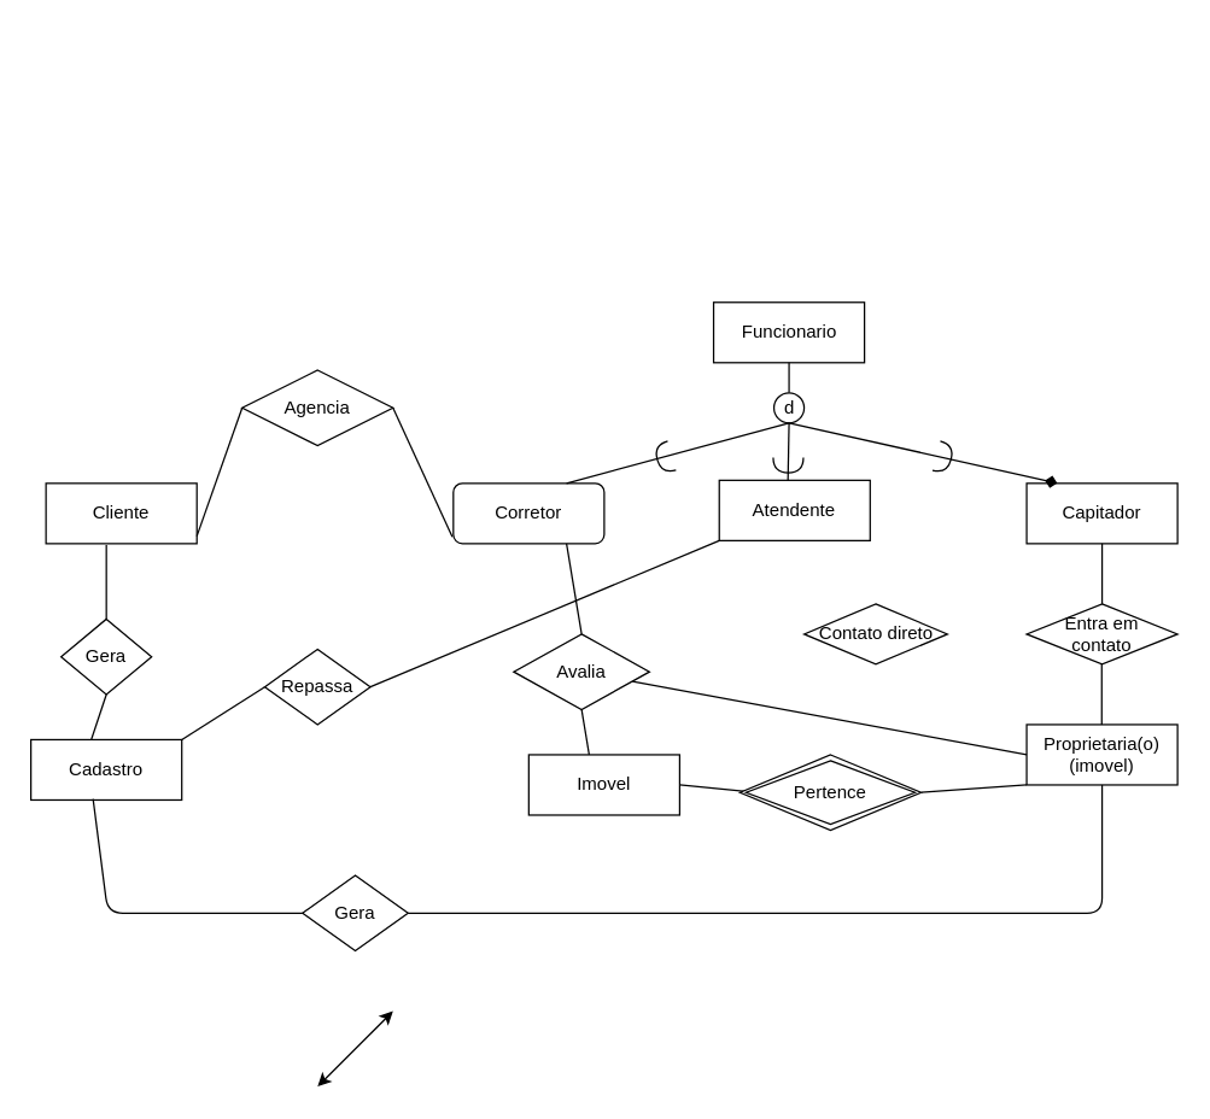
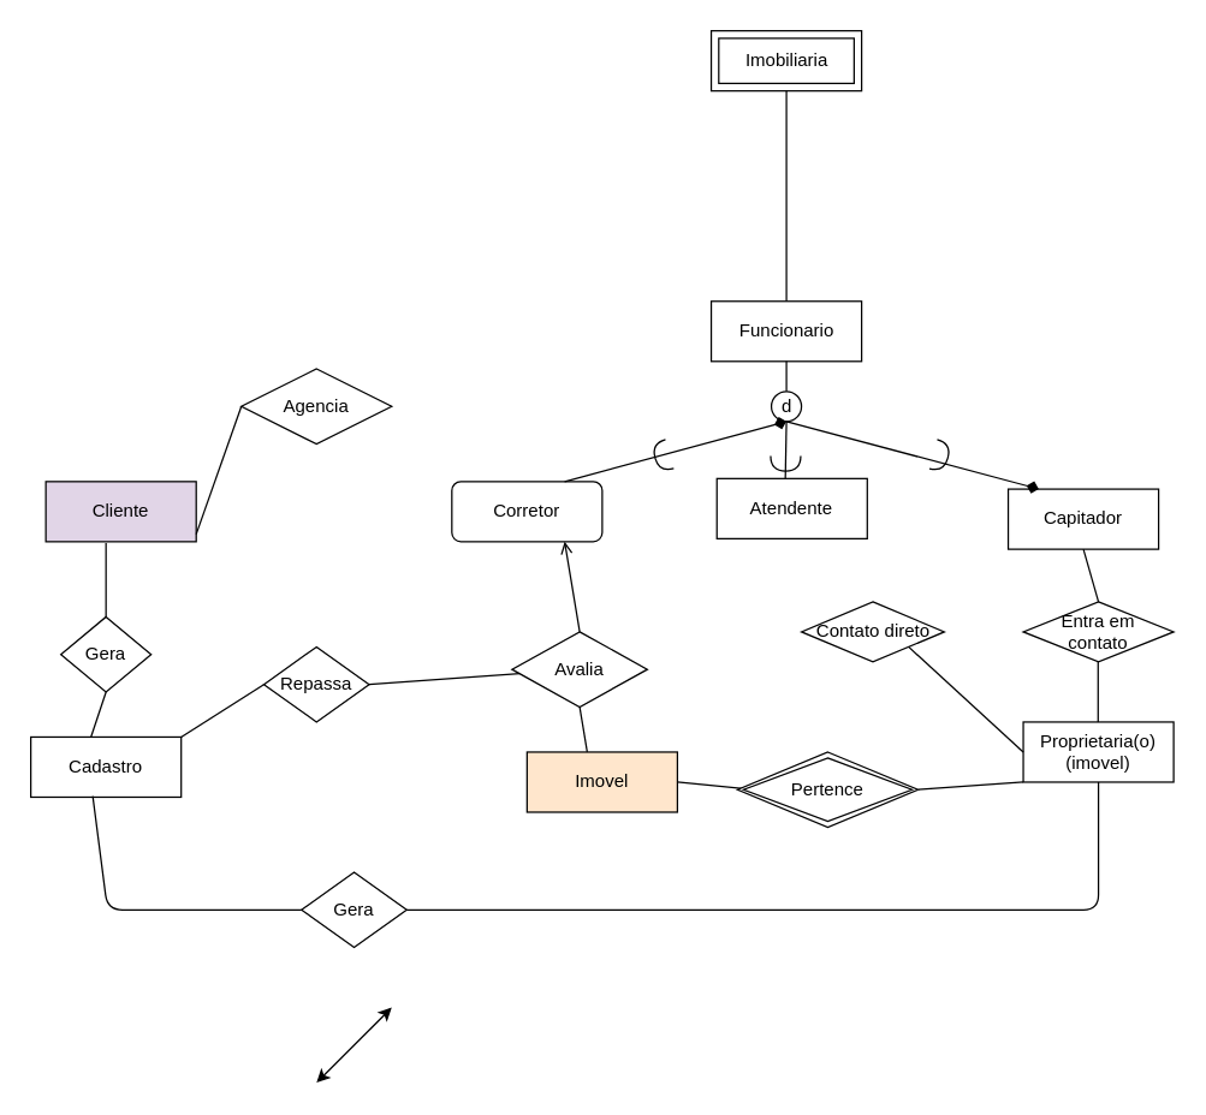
  <mxCell id="0" />
  <mxCell id="1" parent="0" />
  <mxCell id="2" value="Proprietaria(o)&lt;br&gt;(imovel)&lt;br&gt;" style="whiteSpace=wrap;html=1;align=center;" parent="1" vertex="1"><mxGeometry x="680" y="480" width="100" height="40" as="geometry" /></mxCell>
+ <mxCell id="3" value="Imobiliaria" style="shape=ext;margin=3;double=1;whiteSpace=wrap;html=1;align=center;" parent="1" vertex="1"><mxGeometry x="472.5" y="20" width="100" height="40" as="geometry" /></mxCell>
  <mxCell id="4" value="Funcionario" style="whiteSpace=wrap;html=1;align=center;" parent="1" vertex="1"><mxGeometry x="472.5" y="200" width="100" height="40" as="geometry" /></mxCell>
- <mxCell id="5" value="Capitador&lt;br&gt;" style="whiteSpace=wrap;html=1;align=center;" parent="1" vertex="1"><mxGeometry x="680" y="320" width="100" height="40" as="geometry" /></mxCell>
+ <mxCell id="5" value="Capitador&lt;br&gt;" style="whiteSpace=wrap;html=1;align=center;" parent="1" vertex="1"><mxGeometry x="670" y="325" width="100" height="40" as="geometry" /></mxCell>
  <mxCell id="6" value="Corretor&lt;br&gt;" style="whiteSpace=wrap;html=1;align=center;rounded=1;" parent="1" vertex="1"><mxGeometry x="300" y="320" width="100" height="40" as="geometry" /></mxCell>
- <mxCell id="7" value="Imovel" style="whiteSpace=wrap;html=1;align=center;" parent="1" vertex="1"><mxGeometry x="350" y="500" width="100" height="40" as="geometry" /></mxCell>
+ <mxCell id="7" value="Imovel" style="whiteSpace=wrap;html=1;align=center;fillColor=#ffe6cc;" parent="1" vertex="1"><mxGeometry x="350" y="500" width="100" height="40" as="geometry" /></mxCell>
+ <mxCell id="8" value="" style="endArrow=none;html=1;entryX=0.5;entryY=1;entryDx=0;entryDy=0;exitX=0.5;exitY=0;exitDx=0;exitDy=0;" parent="1" source="4" target="3" edge="1"><mxGeometry width="50" height="50" relative="1" as="geometry"><mxPoint x="500" y="210" as="sourcePoint" /><mxPoint x="550" y="160" as="targetPoint" /></mxGeometry></mxCell>
  <mxCell id="9" value="" style="endArrow=none;html=1;entryX=0.5;entryY=1;entryDx=0;entryDy=0;exitX=0.5;exitY=0;exitDx=0;exitDy=0;" parent="1" target="4" edge="1"><mxGeometry width="50" height="50" relative="1" as="geometry"><mxPoint x="522.5" y="260" as="sourcePoint" /><mxPoint x="560" y="250" as="targetPoint" /><Array as="points" /></mxGeometry></mxCell>
  <mxCell id="10" value="d" style="ellipse;whiteSpace=wrap;html=1;aspect=fixed;" parent="1" vertex="1"><mxGeometry x="512.5" y="260" width="20" height="20" as="geometry" /></mxCell>
  <mxCell id="11" value="" style="shape=requiredInterface;html=1;verticalLabelPosition=bottom;direction=south;strokeWidth=1;rotation=74;" parent="1" vertex="1"><mxGeometry x="430" y="298" width="20" height="10" as="geometry" /></mxCell>
- <mxCell id="12" value="" style="endArrow=none;html=1;entryX=0.5;entryY=1;entryDx=0;entryDy=0;exitX=0.75;exitY=0;exitDx=0;exitDy=0;" parent="1" source="6" target="10" edge="1"><mxGeometry width="50" height="50" relative="1" as="geometry"><mxPoint x="485" y="320" as="sourcePoint" /><mxPoint x="525.02" y="280" as="targetPoint" /></mxGeometry></mxCell>
+ <mxCell id="12" value="" style="endArrow=diamond;html=1;entryX=0.5;entryY=1;entryDx=0;entryDy=0;exitX=0.75;exitY=0;exitDx=0;exitDy=0;" parent="1" source="6" target="10" edge="1"><mxGeometry width="50" height="50" relative="1" as="geometry"><mxPoint x="485" y="320" as="sourcePoint" /><mxPoint x="525.02" y="280" as="targetPoint" /></mxGeometry></mxCell>
  <mxCell id="13" value="" style="endArrow=diamond;html=1;exitX=0.5;exitY=1;exitDx=0;exitDy=0;entryX=0.203;entryY=-0.002;entryDx=0;entryDy=0;entryPerimeter=0;" parent="1" source="10" target="5" edge="1"><mxGeometry width="50" height="50" relative="1" as="geometry"><mxPoint x="535.02" y="288.7" as="sourcePoint" /><mxPoint x="494.98" y="330" as="targetPoint" /></mxGeometry></mxCell>
  <mxCell id="14" value="" style="shape=requiredInterface;html=1;verticalLabelPosition=bottom;strokeWidth=1;rotation=15;" parent="1" vertex="1"><mxGeometry x="620" y="293" width="10" height="20" as="geometry" /></mxCell>
- <mxCell id="15" value="Cliente&lt;br&gt;" style="whiteSpace=wrap;html=1;align=center;strokeWidth=1;" parent="1" vertex="1"><mxGeometry x="30" y="320" width="100" height="40" as="geometry" /></mxCell>
+ <mxCell id="15" value="Cliente&lt;br&gt;" style="whiteSpace=wrap;html=1;align=center;strokeWidth=1;fillColor=#e1d5e7;" parent="1" vertex="1"><mxGeometry x="30" y="320" width="100" height="40" as="geometry" /></mxCell>
  <mxCell id="16" value="" style="endArrow=none;html=1;entryX=0.5;entryY=1;entryDx=0;entryDy=0;exitX=0.455;exitY=0.034;exitDx=0;exitDy=0;exitPerimeter=0;" parent="1" source="17" target="10" edge="1"><mxGeometry width="50" height="50" relative="1" as="geometry"><mxPoint x="520" y="320" as="sourcePoint" /><mxPoint x="520" y="280" as="targetPoint" /></mxGeometry></mxCell>
  <mxCell id="17" value="Atendente&lt;br&gt;" style="whiteSpace=wrap;html=1;align=center;" parent="1" vertex="1"><mxGeometry x="476.25" y="318" width="100" height="40" as="geometry" /></mxCell>
  <mxCell id="18" value="Entra em&lt;br&gt;contato&lt;br&gt;" style="shape=rhombus;perimeter=rhombusPerimeter;whiteSpace=wrap;html=1;align=center;strokeWidth=1;" parent="1" vertex="1"><mxGeometry x="680" y="400" width="100" height="40" as="geometry" /></mxCell>
  <mxCell id="19" value="" style="endArrow=none;html=1;entryX=0.5;entryY=1;entryDx=0;entryDy=0;exitX=0.5;exitY=0;exitDx=0;exitDy=0;" parent="1" source="18" target="5" edge="1"><mxGeometry width="50" height="50" relative="1" as="geometry"><mxPoint x="700" y="410" as="sourcePoint" /><mxPoint x="750" y="360" as="targetPoint" /></mxGeometry></mxCell>
  <mxCell id="20" value="" style="endArrow=none;html=1;entryX=0.5;entryY=1;entryDx=0;entryDy=0;exitX=0.5;exitY=0;exitDx=0;exitDy=0;" parent="1" edge="1"><mxGeometry width="50" height="50" relative="1" as="geometry"><mxPoint x="729.76" y="480" as="sourcePoint" /><mxPoint x="729.76" y="440" as="targetPoint" /></mxGeometry></mxCell>
  <mxCell id="21" value="" style="shape=requiredInterface;html=1;verticalLabelPosition=bottom;strokeWidth=1;rotation=90;" parent="1" vertex="1"><mxGeometry x="517" y="298" width="10" height="20" as="geometry" /></mxCell>
  <mxCell id="22" value="Contato direto&lt;br&gt;" style="shape=rhombus;perimeter=rhombusPerimeter;whiteSpace=wrap;html=1;align=center;strokeWidth=1;" parent="1" vertex="1"><mxGeometry x="532.5" y="400" width="95" height="40" as="geometry" /></mxCell>
  <mxCell id="23" style="edgeStyle=orthogonalEdgeStyle;rounded=0;orthogonalLoop=1;jettySize=auto;html=1;exitX=0.5;exitY=1;exitDx=0;exitDy=0;" parent="1" source="22" target="22" edge="1"><mxGeometry relative="1" as="geometry" /></mxCell>
- <mxCell id="24" value="" style="endArrow=none;html=1;exitX=0;exitY=0.5;exitDx=0;exitDy=0;" parent="1" source="2" target="28" edge="1"><mxGeometry width="50" height="50" relative="1" as="geometry"><mxPoint x="580" y="490" as="sourcePoint" /><mxPoint x="630" y="440" as="targetPoint" /></mxGeometry></mxCell>
+ <mxCell id="24" value="" style="endArrow=none;html=1;entryX=1;entryY=1;entryDx=0;entryDy=0;exitX=0;exitY=0.5;exitDx=0;exitDy=0;" parent="1" source="2" target="22" edge="1"><mxGeometry width="50" height="50" relative="1" as="geometry"><mxPoint x="580" y="490" as="sourcePoint" /><mxPoint x="630" y="440" as="targetPoint" /></mxGeometry></mxCell>
  <mxCell id="25" value="Agencia&lt;br&gt;" style="shape=rhombus;perimeter=rhombusPerimeter;whiteSpace=wrap;html=1;align=center;strokeWidth=1;" parent="1" vertex="1"><mxGeometry x="160" y="245" width="100" height="50" as="geometry" /></mxCell>
- <mxCell id="26" value="" style="endArrow=none;html=1;entryX=-0.007;entryY=0.889;entryDx=0;entryDy=0;exitX=1;exitY=0.5;exitDx=0;exitDy=0;entryPerimeter=0;" parent="1" source="25" target="6" edge="1"><mxGeometry width="50" height="50" relative="1" as="geometry"><mxPoint x="320" y="410" as="sourcePoint" /><mxPoint x="370" y="360" as="targetPoint" /></mxGeometry></mxCell>
  <mxCell id="27" value="" style="endArrow=none;html=1;entryX=0;entryY=0.5;entryDx=0;entryDy=0;entryPerimeter=0;" parent="1" target="25" edge="1"><mxGeometry width="50" height="50" relative="1" as="geometry"><mxPoint x="130" y="355" as="sourcePoint" /><mxPoint x="156" y="355" as="targetPoint" /></mxGeometry></mxCell>
  <mxCell id="28" value="Avalia&lt;br&gt;" style="shape=rhombus;perimeter=rhombusPerimeter;whiteSpace=wrap;html=1;align=center;strokeWidth=1;" parent="1" vertex="1"><mxGeometry x="340" y="420" width="90" height="50" as="geometry" /></mxCell>
- <mxCell id="29" value="" style="endArrow=none;html=1;entryX=0.75;entryY=1;entryDx=0;entryDy=0;exitX=0.5;exitY=0;exitDx=0;exitDy=0;" parent="1" source="28" target="6" edge="1"><mxGeometry width="50" height="50" relative="1" as="geometry"><mxPoint x="340" y="420" as="sourcePoint" /><mxPoint x="390" y="370" as="targetPoint" /></mxGeometry></mxCell>
+ <mxCell id="29" value="" style="endArrow=open;html=1;entryX=0.75;entryY=1;entryDx=0;entryDy=0;exitX=0.5;exitY=0;exitDx=0;exitDy=0;" parent="1" source="28" target="6" edge="1"><mxGeometry width="50" height="50" relative="1" as="geometry"><mxPoint x="340" y="420" as="sourcePoint" /><mxPoint x="390" y="370" as="targetPoint" /></mxGeometry></mxCell>
  <mxCell id="30" value="" style="endArrow=none;html=1;entryX=0.5;entryY=1;entryDx=0;entryDy=0;" parent="1" target="28" edge="1"><mxGeometry width="50" height="50" relative="1" as="geometry"><mxPoint x="390" y="500" as="sourcePoint" /><mxPoint x="440" y="470" as="targetPoint" /></mxGeometry></mxCell>
  <mxCell id="31" value="" style="endArrow=none;html=1;entryX=0;entryY=0.5;entryDx=0;entryDy=0;exitX=1;exitY=0.5;exitDx=0;exitDy=0;" parent="1" source="7" edge="1"><mxGeometry width="50" height="50" relative="1" as="geometry"><mxPoint x="450" y="550" as="sourcePoint" /><mxPoint x="500" y="525" as="targetPoint" /></mxGeometry></mxCell>
  <mxCell id="32" value="" style="endArrow=none;html=1;entryX=0;entryY=1;entryDx=0;entryDy=0;exitX=1;exitY=0.5;exitDx=0;exitDy=0;" parent="1" target="2" edge="1"><mxGeometry width="50" height="50" relative="1" as="geometry"><mxPoint x="610" y="525" as="sourcePoint" /><mxPoint x="670" y="510" as="targetPoint" /></mxGeometry></mxCell>
  <mxCell id="33" value="Cadastro&lt;br&gt;" style="whiteSpace=wrap;html=1;align=center;strokeWidth=1;" parent="1" vertex="1"><mxGeometry x="20" y="490" width="100" height="40" as="geometry" /></mxCell>
  <mxCell id="34" value="Gera" style="shape=rhombus;perimeter=rhombusPerimeter;whiteSpace=wrap;html=1;align=center;strokeWidth=1;" parent="1" vertex="1"><mxGeometry x="40" y="410" width="60" height="50" as="geometry" /></mxCell>
  <mxCell id="35" value="" style="endArrow=none;html=1;entryX=0.4;entryY=1.025;entryDx=0;entryDy=0;entryPerimeter=0;exitX=0.5;exitY=0;exitDx=0;exitDy=0;" parent="1" source="34" target="15" edge="1"><mxGeometry width="50" height="50" relative="1" as="geometry"><mxPoint x="50" y="430" as="sourcePoint" /><mxPoint x="100" y="380" as="targetPoint" /></mxGeometry></mxCell>
  <mxCell id="36" value="" style="endArrow=none;html=1;entryX=0.5;entryY=1;entryDx=0;entryDy=0;exitX=0.4;exitY=0;exitDx=0;exitDy=0;exitPerimeter=0;" parent="1" source="33" target="34" edge="1"><mxGeometry width="50" height="50" relative="1" as="geometry"><mxPoint x="10" y="490" as="sourcePoint" /><mxPoint x="60" y="440" as="targetPoint" /></mxGeometry></mxCell>
  <mxCell id="37" value="Gera&lt;br&gt;" style="shape=rhombus;perimeter=rhombusPerimeter;whiteSpace=wrap;html=1;align=center;strokeWidth=1;" parent="1" vertex="1"><mxGeometry x="200" y="580" width="70" height="50" as="geometry" /></mxCell>
  <mxCell id="38" value="" style="endArrow=none;html=1;entryX=0.412;entryY=0.983;entryDx=0;entryDy=0;entryPerimeter=0;exitX=0;exitY=0.5;exitDx=0;exitDy=0;" parent="1" source="37" target="33" edge="1"><mxGeometry width="50" height="50" relative="1" as="geometry"><mxPoint x="71" y="600" as="sourcePoint" /><mxPoint y="540" as="targetPoint" x="110" /><Array as="points"><mxPoint x="71" y="605" /></Array></mxGeometry></mxCell>
  <mxCell id="39" value="" style="endArrow=none;html=1;entryX=1;entryY=0.5;entryDx=0;entryDy=0;exitX=0.5;exitY=1;exitDx=0;exitDy=0;" parent="1" source="2" target="37" edge="1"><mxGeometry width="50" height="50" relative="1" as="geometry"><mxPoint x="270" y="640" as="sourcePoint" /><mxPoint x="320" y="590" as="targetPoint" /><Array as="points"><mxPoint x="730" y="605" /></Array></mxGeometry></mxCell>
  <mxCell id="40" value="Repassa&lt;br&gt;" style="shape=rhombus;perimeter=rhombusPerimeter;whiteSpace=wrap;html=1;align=center;strokeWidth=1;" parent="1" vertex="1"><mxGeometry x="175" y="430" width="70" height="50" as="geometry" /></mxCell>
  <mxCell id="41" value="" style="endArrow=none;html=1;exitX=1;exitY=0;exitDx=0;exitDy=0;entryX=0;entryY=0.5;entryDx=0;entryDy=0;" parent="1" source="33" target="40" edge="1"><mxGeometry width="50" height="50" relative="1" as="geometry"><mxPoint x="150" y="510" as="sourcePoint" /><mxPoint x="200" y="460" as="targetPoint" /></mxGeometry></mxCell>
- <mxCell id="42" value="" style="endArrow=none;html=1;entryX=0;entryY=1;entryDx=0;entryDy=0;exitX=1;exitY=0.5;exitDx=0;exitDy=0;" parent="1" source="40" target="17" edge="1"><mxGeometry width="50" height="50" relative="1" as="geometry"><mxPoint x="250" y="450" as="sourcePoint" /><mxPoint x="300" y="410" as="targetPoint" /></mxGeometry></mxCell>
+ <mxCell id="42" value="" style="endArrow=none;html=1;exitX=1;exitY=0.5;exitDx=0;exitDy=0;" parent="1" source="40" target="28" edge="1"><mxGeometry width="50" height="50" relative="1" as="geometry"><mxPoint x="250" y="450" as="sourcePoint" /><mxPoint x="300" y="410" as="targetPoint" /></mxGeometry></mxCell>
  <mxCell id="43" value="Pertence&lt;br&gt;" style="shape=rhombus;double=1;perimeter=rhombusPerimeter;whiteSpace=wrap;html=1;align=center;strokeWidth=1;" parent="1" vertex="1"><mxGeometry x="490" y="500" width="120" height="50" as="geometry" /></mxCell>
  <mxCell id="44" value="" style="endArrow=classic;startArrow=classic;html=1;" edge="1" parent="1"><mxGeometry width="50" height="50" relative="1" as="geometry"><mxPoint x="210" y="720" as="sourcePoint" /><mxPoint x="260" y="670" as="targetPoint" /></mxGeometry></mxCell>
